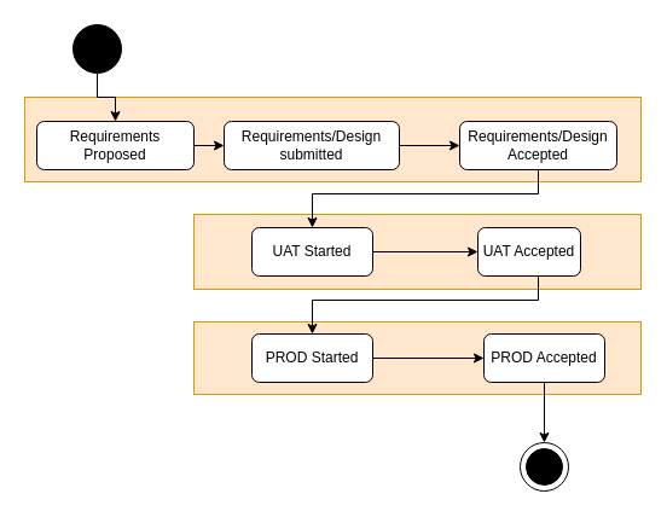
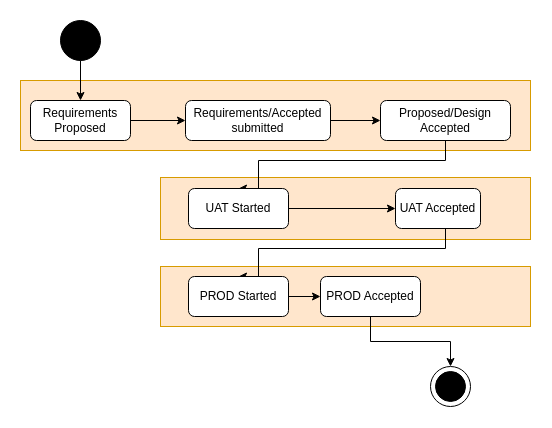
  <mxCell id="0" />
  <mxCell id="1" parent="0" />
  <mxCell id="2" value="" style="rounded=0;whiteSpace=wrap;html=1;fillColor=#ffe6cc;strokeColor=#d79b00;" vertex="1" parent="1"><mxGeometry x="160" y="266" width="370" height="60" as="geometry" /></mxCell>
  <mxCell id="3" value="" style="rounded=0;whiteSpace=wrap;html=1;fillColor=#ffe6cc;strokeColor=#d79b00;" vertex="1" parent="1"><mxGeometry x="160" y="177" width="370" height="62" as="geometry" /></mxCell>
  <mxCell id="4" value="" style="rounded=0;whiteSpace=wrap;html=1;fillColor=#ffe6cc;strokeColor=#d79b00;" vertex="1" parent="1"><mxGeometry x="20" y="80" width="510" height="70" as="geometry" /></mxCell>
  <mxCell id="5" style="edgeStyle=orthogonalEdgeStyle;rounded=0;orthogonalLoop=1;jettySize=auto;html=1;entryX=0.5;entryY=0;entryDx=0;entryDy=0;" edge="1" parent="1" source="6" target="8"><mxGeometry relative="1" as="geometry" /></mxCell>
  <mxCell id="6" value="" style="shape=ellipse;html=1;fillColor=#000000;fontSize=18;fontColor=#ffffff;" vertex="1" parent="1"><mxGeometry x="60" y="20" width="40" height="40" as="geometry" /></mxCell>
  <mxCell id="7" style="edgeStyle=orthogonalEdgeStyle;rounded=0;orthogonalLoop=1;jettySize=auto;html=1;entryX=0;entryY=0.5;entryDx=0;entryDy=0;" edge="1" parent="1" source="8" target="10"><mxGeometry relative="1" as="geometry" /></mxCell>
- <mxCell id="8" value="Requirements Proposed" style="shape=rect;rounded=1;html=1;whiteSpace=wrap;align=center;" vertex="1" parent="1"><mxGeometry x="30" y="100" width="130" height="40" as="geometry" /></mxCell>
+ <mxCell id="8" value="Requirements Proposed" style="shape=rect;rounded=1;html=1;whiteSpace=wrap;align=center;" vertex="1" parent="1"><mxGeometry x="30" y="100" width="100" height="40" as="geometry" /></mxCell>
  <mxCell id="9" style="edgeStyle=orthogonalEdgeStyle;rounded=0;orthogonalLoop=1;jettySize=auto;html=1;entryX=0;entryY=0.5;entryDx=0;entryDy=0;" edge="1" parent="1" source="10" target="12"><mxGeometry relative="1" as="geometry" /></mxCell>
- <mxCell id="10" value="Requirements/Design submitted" style="shape=rect;rounded=1;html=1;whiteSpace=wrap;align=center;" vertex="1" parent="1"><mxGeometry x="185" y="100" width="145" height="40" as="geometry" /></mxCell>
+ <mxCell id="10" value="Requirements/Accepted submitted" style="shape=rect;rounded=1;html=1;whiteSpace=wrap;align=center;" vertex="1" parent="1"><mxGeometry x="185" y="100" width="145" height="40" as="geometry" /></mxCell>
  <mxCell id="11" style="edgeStyle=orthogonalEdgeStyle;rounded=0;orthogonalLoop=1;jettySize=auto;html=1;entryX=0.5;entryY=0;entryDx=0;entryDy=0;" edge="1" parent="1" source="12" target="14"><mxGeometry relative="1" as="geometry"><Array as="points"><mxPoint x="445" y="160" /><mxPoint x="258" y="160" /></Array></mxGeometry></mxCell>
- <mxCell id="12" value="Requirements/Design Accepted" style="shape=rect;rounded=1;html=1;whiteSpace=wrap;align=center;" vertex="1" parent="1"><mxGeometry x="380" y="100" width="130" height="40" as="geometry" /></mxCell>
+ <mxCell id="12" value="Proposed/Design Accepted" style="shape=rect;rounded=1;html=1;whiteSpace=wrap;align=center;" vertex="1" parent="1"><mxGeometry x="380" y="100" width="130" height="40" as="geometry" /></mxCell>
  <mxCell id="13" style="edgeStyle=orthogonalEdgeStyle;rounded=0;orthogonalLoop=1;jettySize=auto;html=1;entryX=0;entryY=0.5;entryDx=0;entryDy=0;" edge="1" parent="1" source="14" target="16"><mxGeometry relative="1" as="geometry" /></mxCell>
- <mxCell id="14" value="UAT Started" style="shape=rect;rounded=1;html=1;whiteSpace=wrap;align=center;" vertex="1" parent="1"><mxGeometry x="208" y="188" width="100" height="40" as="geometry" /></mxCell>
+ <mxCell id="14" value="UAT Started" style="shape=rect;rounded=1;html=1;whiteSpace=wrap;align=center;" vertex="1" parent="1"><mxGeometry x="188" y="188" width="100" height="40" as="geometry" /></mxCell>
  <mxCell id="15" style="edgeStyle=orthogonalEdgeStyle;rounded=0;orthogonalLoop=1;jettySize=auto;html=1;entryX=0.5;entryY=0;entryDx=0;entryDy=0;" edge="1" parent="1" source="16" target="18"><mxGeometry relative="1" as="geometry"><Array as="points"><mxPoint x="445" y="248" /><mxPoint x="258" y="248" /></Array></mxGeometry></mxCell>
  <mxCell id="16" value="UAT Accepted" style="shape=rect;rounded=1;html=1;whiteSpace=wrap;align=center;" vertex="1" parent="1"><mxGeometry x="395" y="188" width="85" height="40" as="geometry" /></mxCell>
  <mxCell id="17" style="edgeStyle=orthogonalEdgeStyle;rounded=0;orthogonalLoop=1;jettySize=auto;html=1;entryX=0;entryY=0.5;entryDx=0;entryDy=0;" edge="1" parent="1" source="18" target="20"><mxGeometry relative="1" as="geometry" /></mxCell>
- <mxCell id="18" value="PROD Started" style="shape=rect;rounded=1;html=1;whiteSpace=wrap;align=center;" vertex="1" parent="1"><mxGeometry x="208" y="276" width="100" height="40" as="geometry" /></mxCell>
+ <mxCell id="18" value="PROD Started" style="shape=rect;rounded=1;html=1;whiteSpace=wrap;align=center;" vertex="1" parent="1"><mxGeometry x="188" y="276" width="100" height="40" as="geometry" /></mxCell>
  <mxCell id="19" style="edgeStyle=orthogonalEdgeStyle;rounded=0;orthogonalLoop=1;jettySize=auto;html=1;exitX=0.5;exitY=1;exitDx=0;exitDy=0;entryX=0.5;entryY=0;entryDx=0;entryDy=0;entryPerimeter=0;" edge="1" parent="1" source="20" target="21"><mxGeometry relative="1" as="geometry" /></mxCell>
- <mxCell id="20" value="PROD Accepted" style="shape=rect;rounded=1;html=1;whiteSpace=wrap;align=center;" vertex="1" parent="1"><mxGeometry x="400" y="276" width="100" height="40" as="geometry" /></mxCell>
+ <mxCell id="20" value="PROD Accepted" style="shape=rect;rounded=1;html=1;whiteSpace=wrap;align=center;" vertex="1" parent="1"><mxGeometry x="320" y="276" width="100" height="40" as="geometry" /></mxCell>
  <mxCell id="21" value="" style="shape=mxgraph.sysml.actFinal;html=1;verticalLabelPosition=bottom;labelBackgroundColor=#ffffff;verticalAlign=top;" vertex="1" parent="1"><mxGeometry x="430" y="366" width="40" height="40" as="geometry" /></mxCell>
